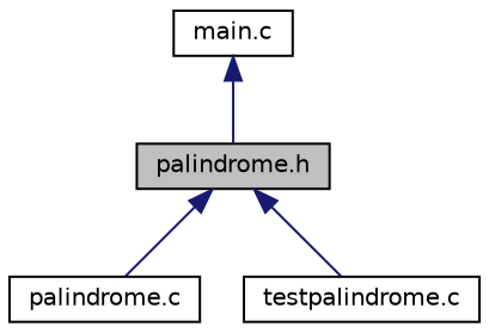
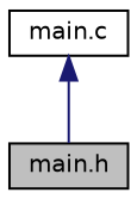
  digraph {
    node [color=black fillcolor=white fontname=Helvetica fontsize=10 shape=record style=filled]
    edge [color=midnightblue dir=back fontname=Helvetica fontsize=10 labelfontname=Helvetica labelfontsize=10 style=solid]
-   n1 [fillcolor=grey75 fontcolor=black height=0.2 label="palindrome.h" width=0.4]
-   n2 [height=0.2 label="palindrome.c" width=0.4]
-   n3 [height=0.2 label="testpalindrome.c" width=0.4]
+   n1 [fillcolor=grey75 fontcolor=black height=0.2 label="main.h" width=0.4]
    n4 [height=0.2 label="main.c" width=0.4]
-   n1 -> n2
-   n1 -> n3
    n4 -> n1
  }
